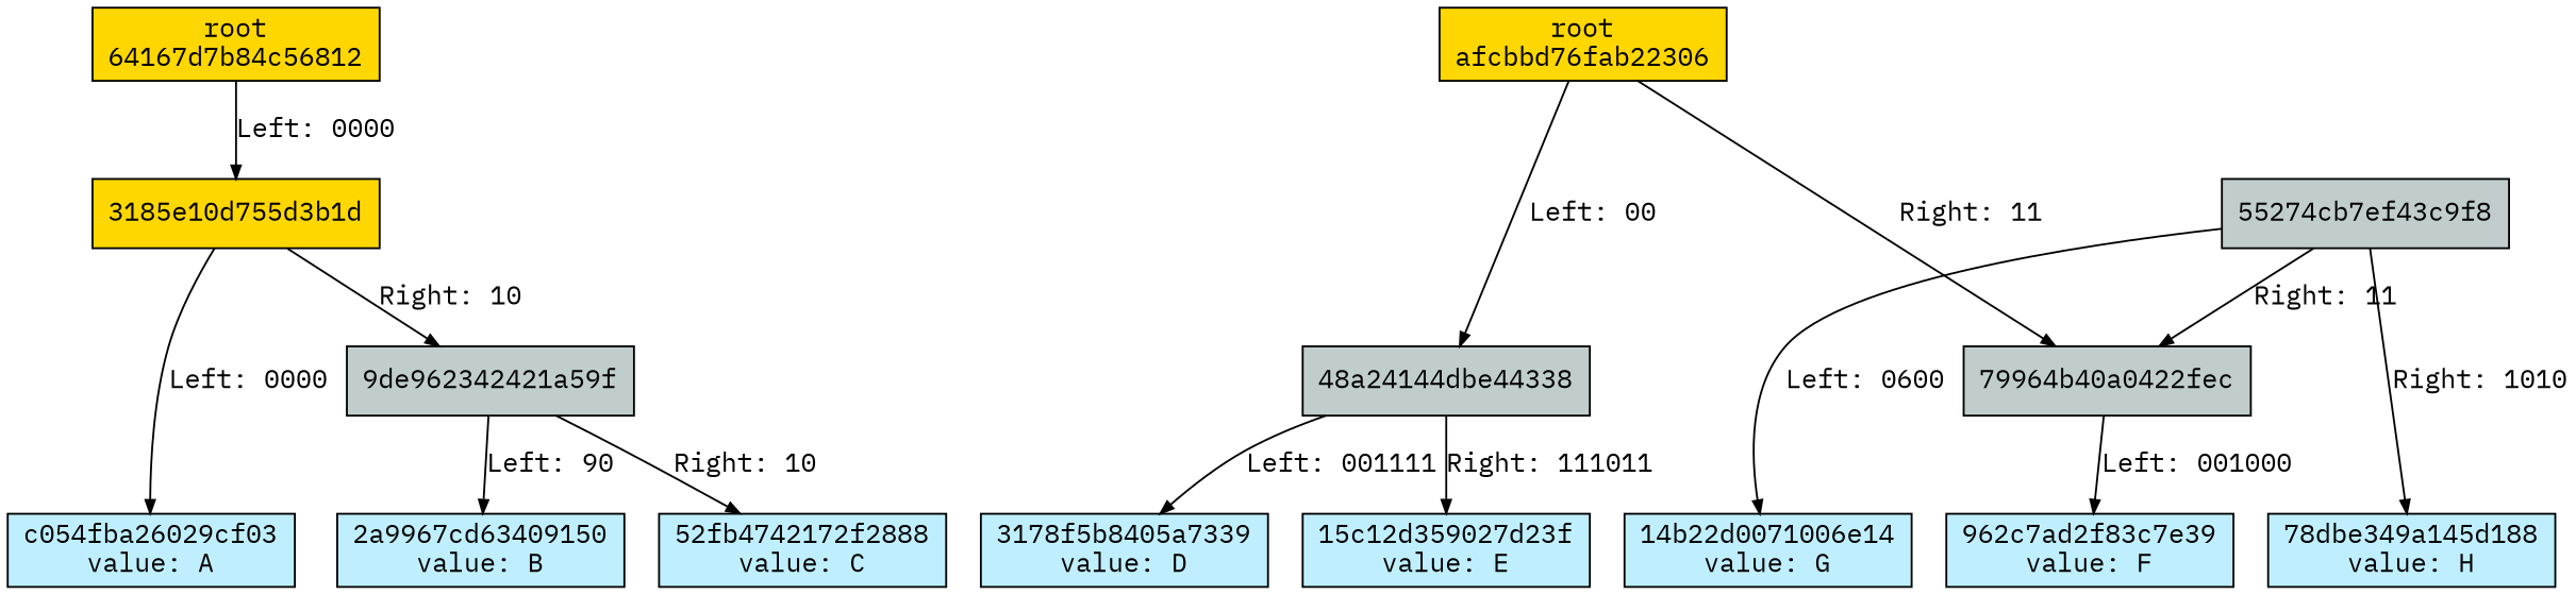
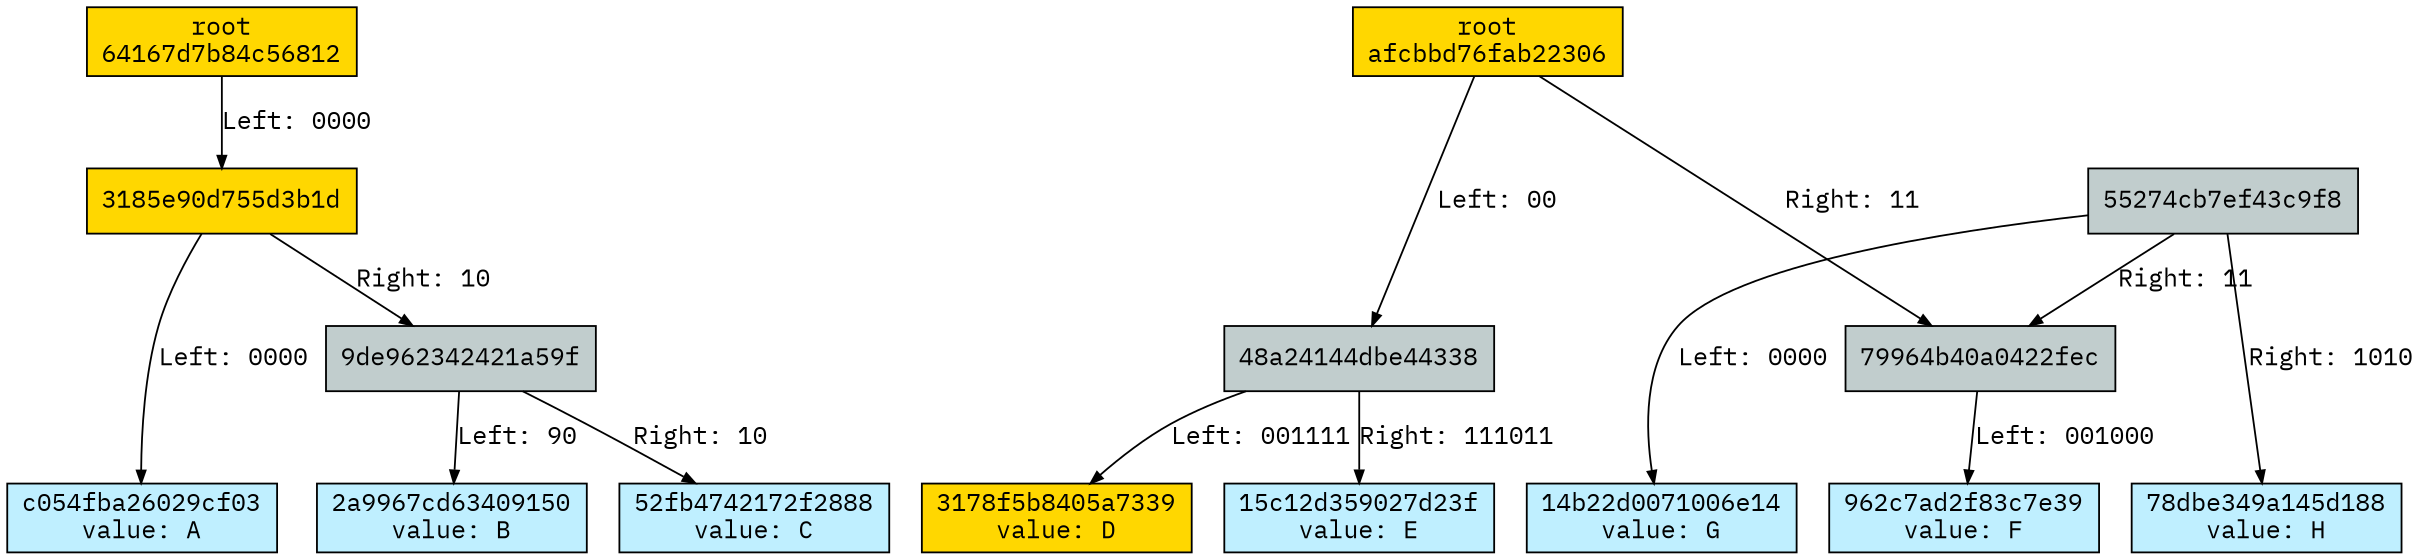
  digraph {
    fontname="IBM Plex Mono"
    node [fillcolor=lightblue1 fontname="IBM Plex Mono" ordering=out shape=box style=filled]
    edge [arrowsize=0.7 fontname="IBM Plex Mono" nojustify=true]
    n1 [fillcolor=gold1 label="root\n64167d7b84c56812"]
    n2 [fillcolor=gold1 label="root\nafcbbd76fab22306"]
-   n3 [fillcolor=gold1 label="3185e10d755d3b1d"]
+   n3 [fillcolor=gold1 label="3185e90d755d3b1d"]
    n4 [fillcolor=azure3 label="55274cb7ef43c9f8"]
    n5 [label="c054fba26029cf03\nvalue: A"]
    n6 [label="2a9967cd63409150\nvalue: B"]
    n7 [label="52fb4742172f2888\nvalue: C"]
-   n8 [label="3178f5b8405a7339\nvalue: D"]
+   n8 [fillcolor=gold1 label="3178f5b8405a7339\nvalue: D"]
    n9 [label="15c12d359027d23f\nvalue: E"]
    n10 [label="962c7ad2f83c7e39\nvalue: F"]
    n11 [label="14b22d0071006e14\nvalue: G"]
    n12 [label="78dbe349a145d188\nvalue: H"]
    n13 [fillcolor=azure3 label="9de962342421a59f"]
    n14 [fillcolor=azure3 label="48a24144dbe44338"]
    n15 [fillcolor=azure3 label="79964b40a0422fec"]
    subgraph sub_1 {
      rank=same
      n1
      n2
    }
    subgraph sub_2 {
      rank=same
      n3
      n4
    }
    subgraph sub_3 {
      rank=same
      n5
      n6
      n7
      n8
      n9
      n10
      n11
      n12
    }
    subgraph sub_4 {
      rank=same
      n13
    }
    subgraph sub_5 {
      rank=same
      n14
      n15
    }
    n1 -> n3 [label="Left: 0000\l"]
    n2 -> n14 [label="Left: 00\l"]
    n2 -> n15 [label="Right: 11\l"]
    n3 -> n5 [label="Left: 0000"]
    n3 -> n13 [label="Right: 10\l"]
-   n4 -> n11 [label="Left: 0600"]
+   n4 -> n11 [label="Left: 0000"]
    n4 -> n12 [label="Right: 1010"]
    n4 -> n15 [label="Right: 11\l"]
    n13 -> n6 [label="Left: 90"]
    n13 -> n7 [label="Right: 10"]
    n14 -> n8 [label="Left: 001111"]
    n14 -> n9 [label="Right: 111011"]
    n15 -> n10 [label="Left: 001000"]
  }
